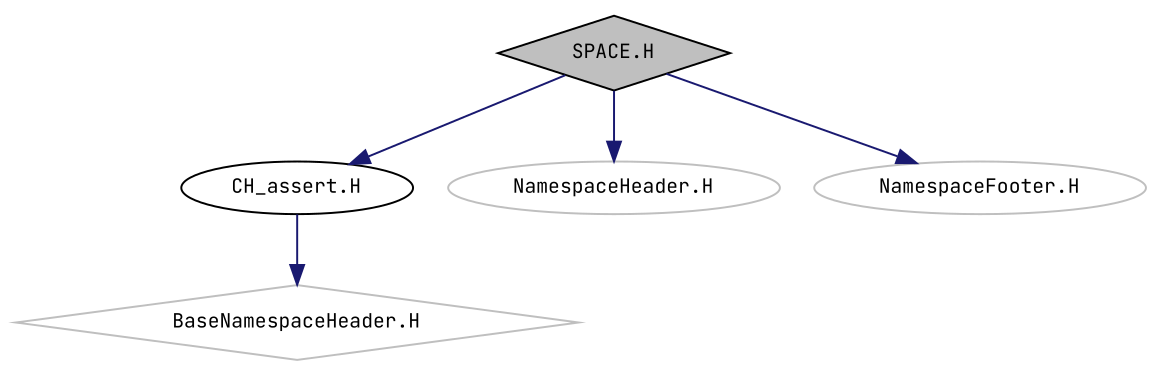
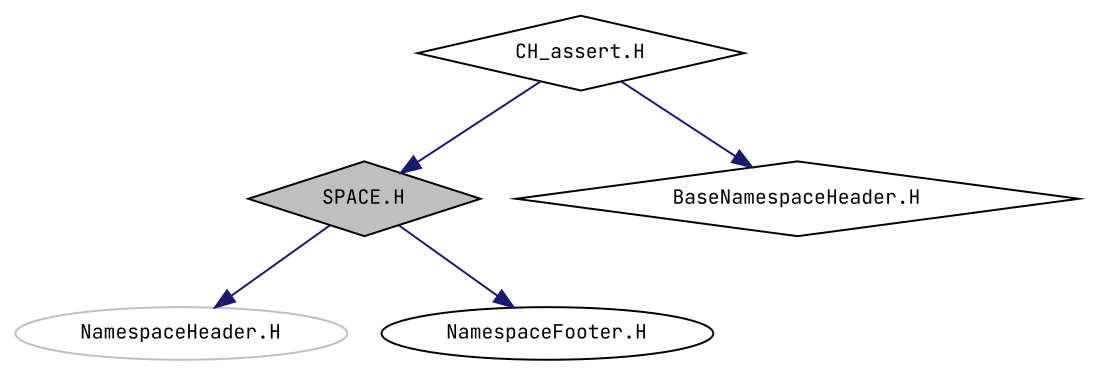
  digraph {
    fontname="JetBrains Mono"
    node [color=black fillcolor=white fontname="JetBrains Mono" fontsize=10 shape=ellipse style=filled]
    edge [color=midnightblue fontname="JetBrains Mono" fontsize=10 labelfontname=Helvetica labelfontsize=10 style=solid]
    n1 [fillcolor=grey75 fontcolor=black height=0.2 label="SPACE.H" shape=diamond width=0.4]
-   n2 [height=0.2 label="CH_assert.H" width=0.4]
+   n2 [height=0.2 label="CH_assert.H" shape=diamond width=0.4]
    n3 [color=grey75 height=0.2 label="NamespaceHeader.H" width=0.4]
-   n4 [color=grey75 height=0.2 label="NamespaceFooter.H" width=0.4]
-   n5 [color=grey75 height=0.2 label="BaseNamespaceHeader.H" shape=diamond width=0.4]
-   n1 -> n2
+   n4 [height=0.2 label="NamespaceFooter.H" width=0.4]
+   n5 [height=0.2 label="BaseNamespaceHeader.H" shape=diamond width=0.4]
+   n2 -> n1
    n1 -> n3
    n1 -> n4
    n2 -> n5
  }
